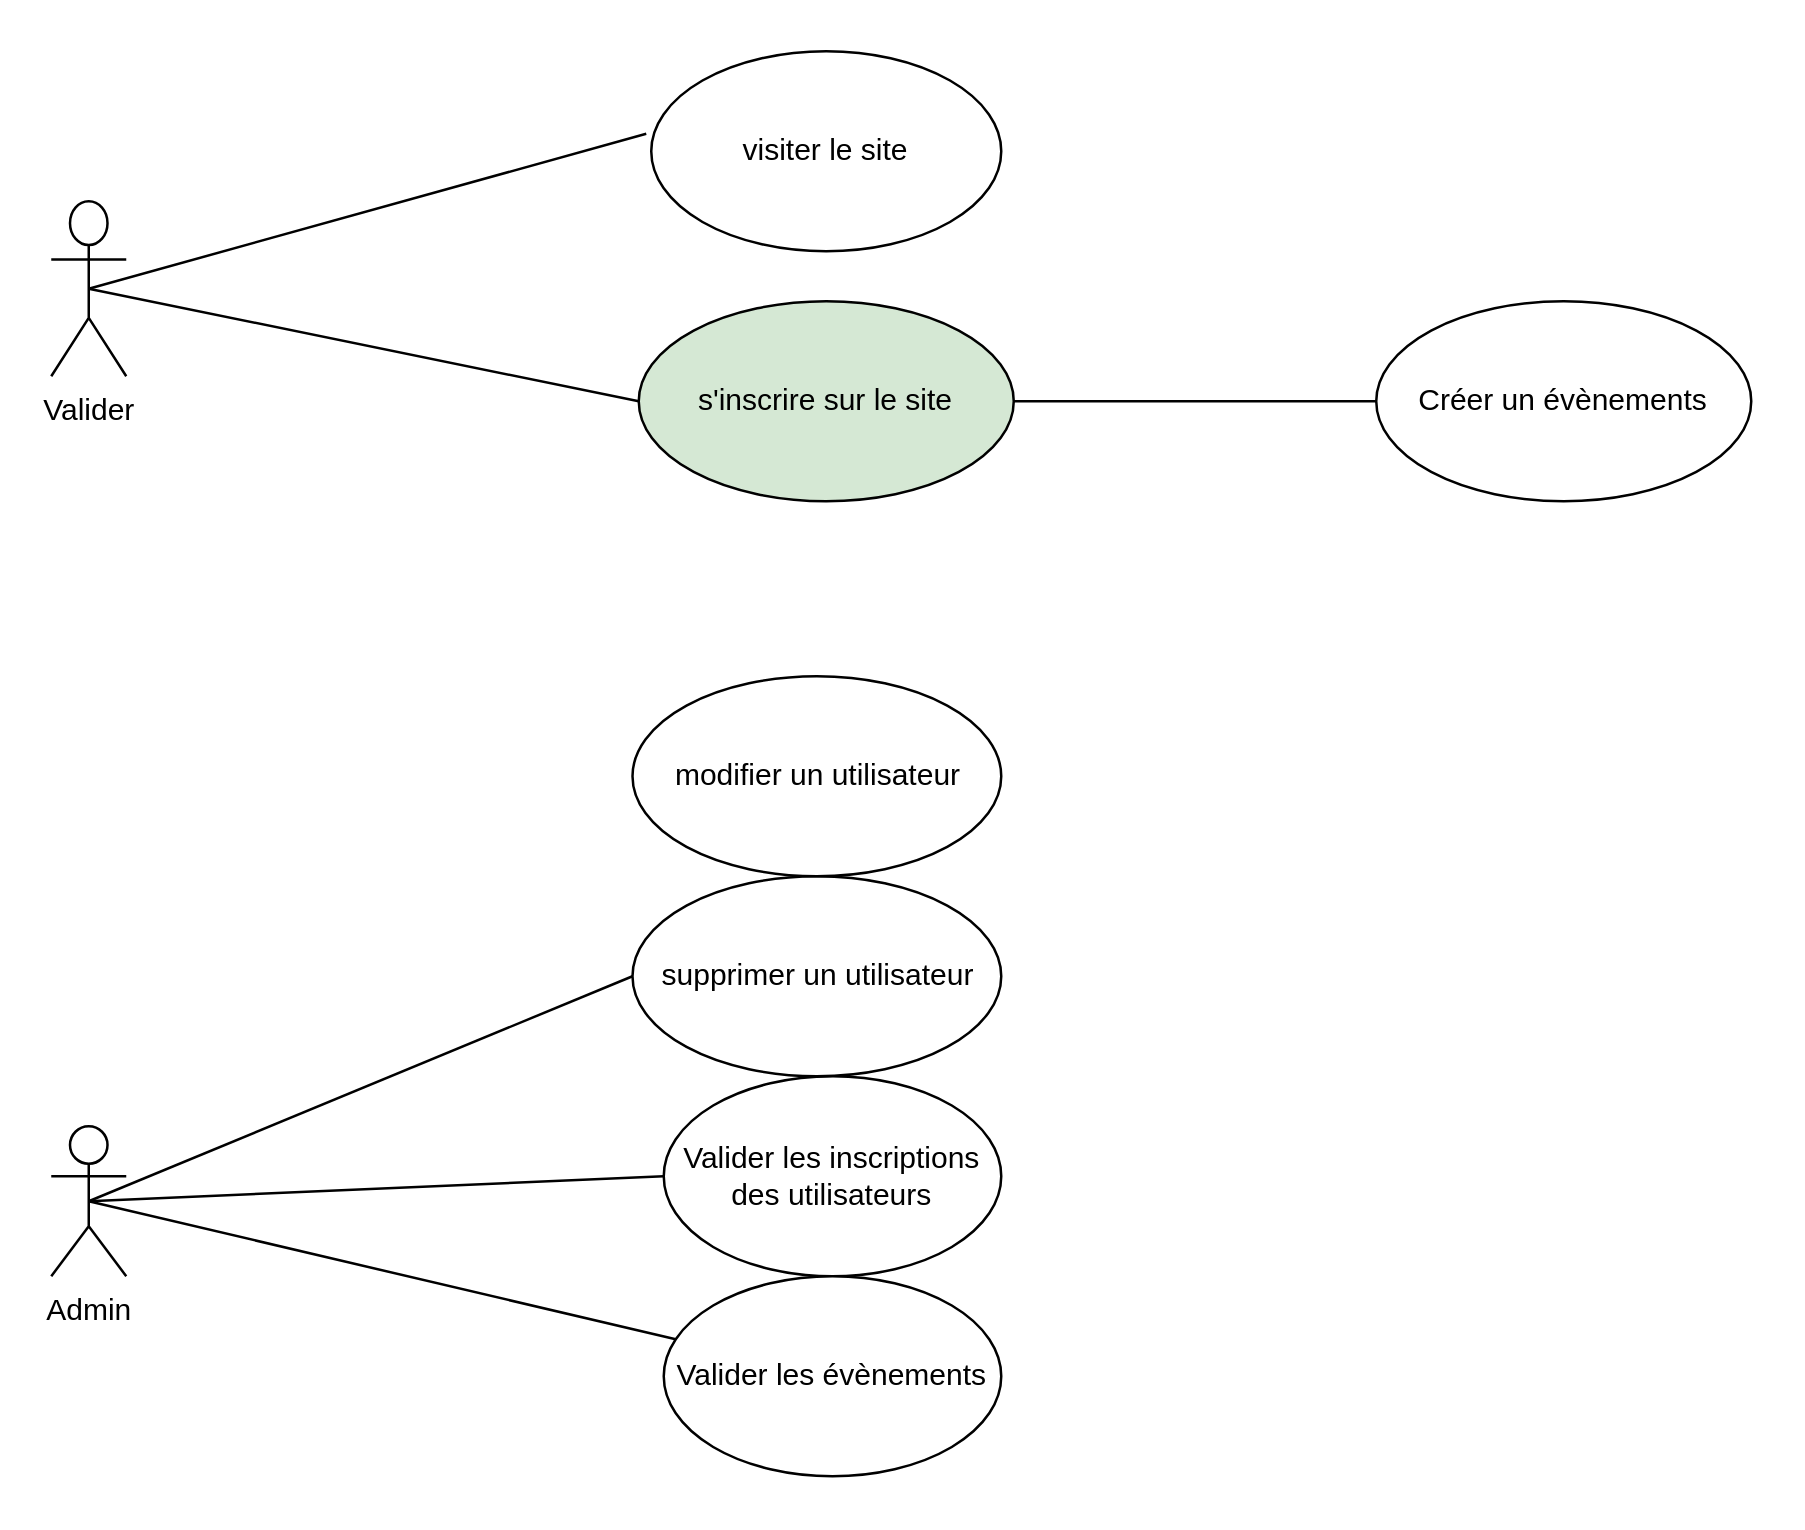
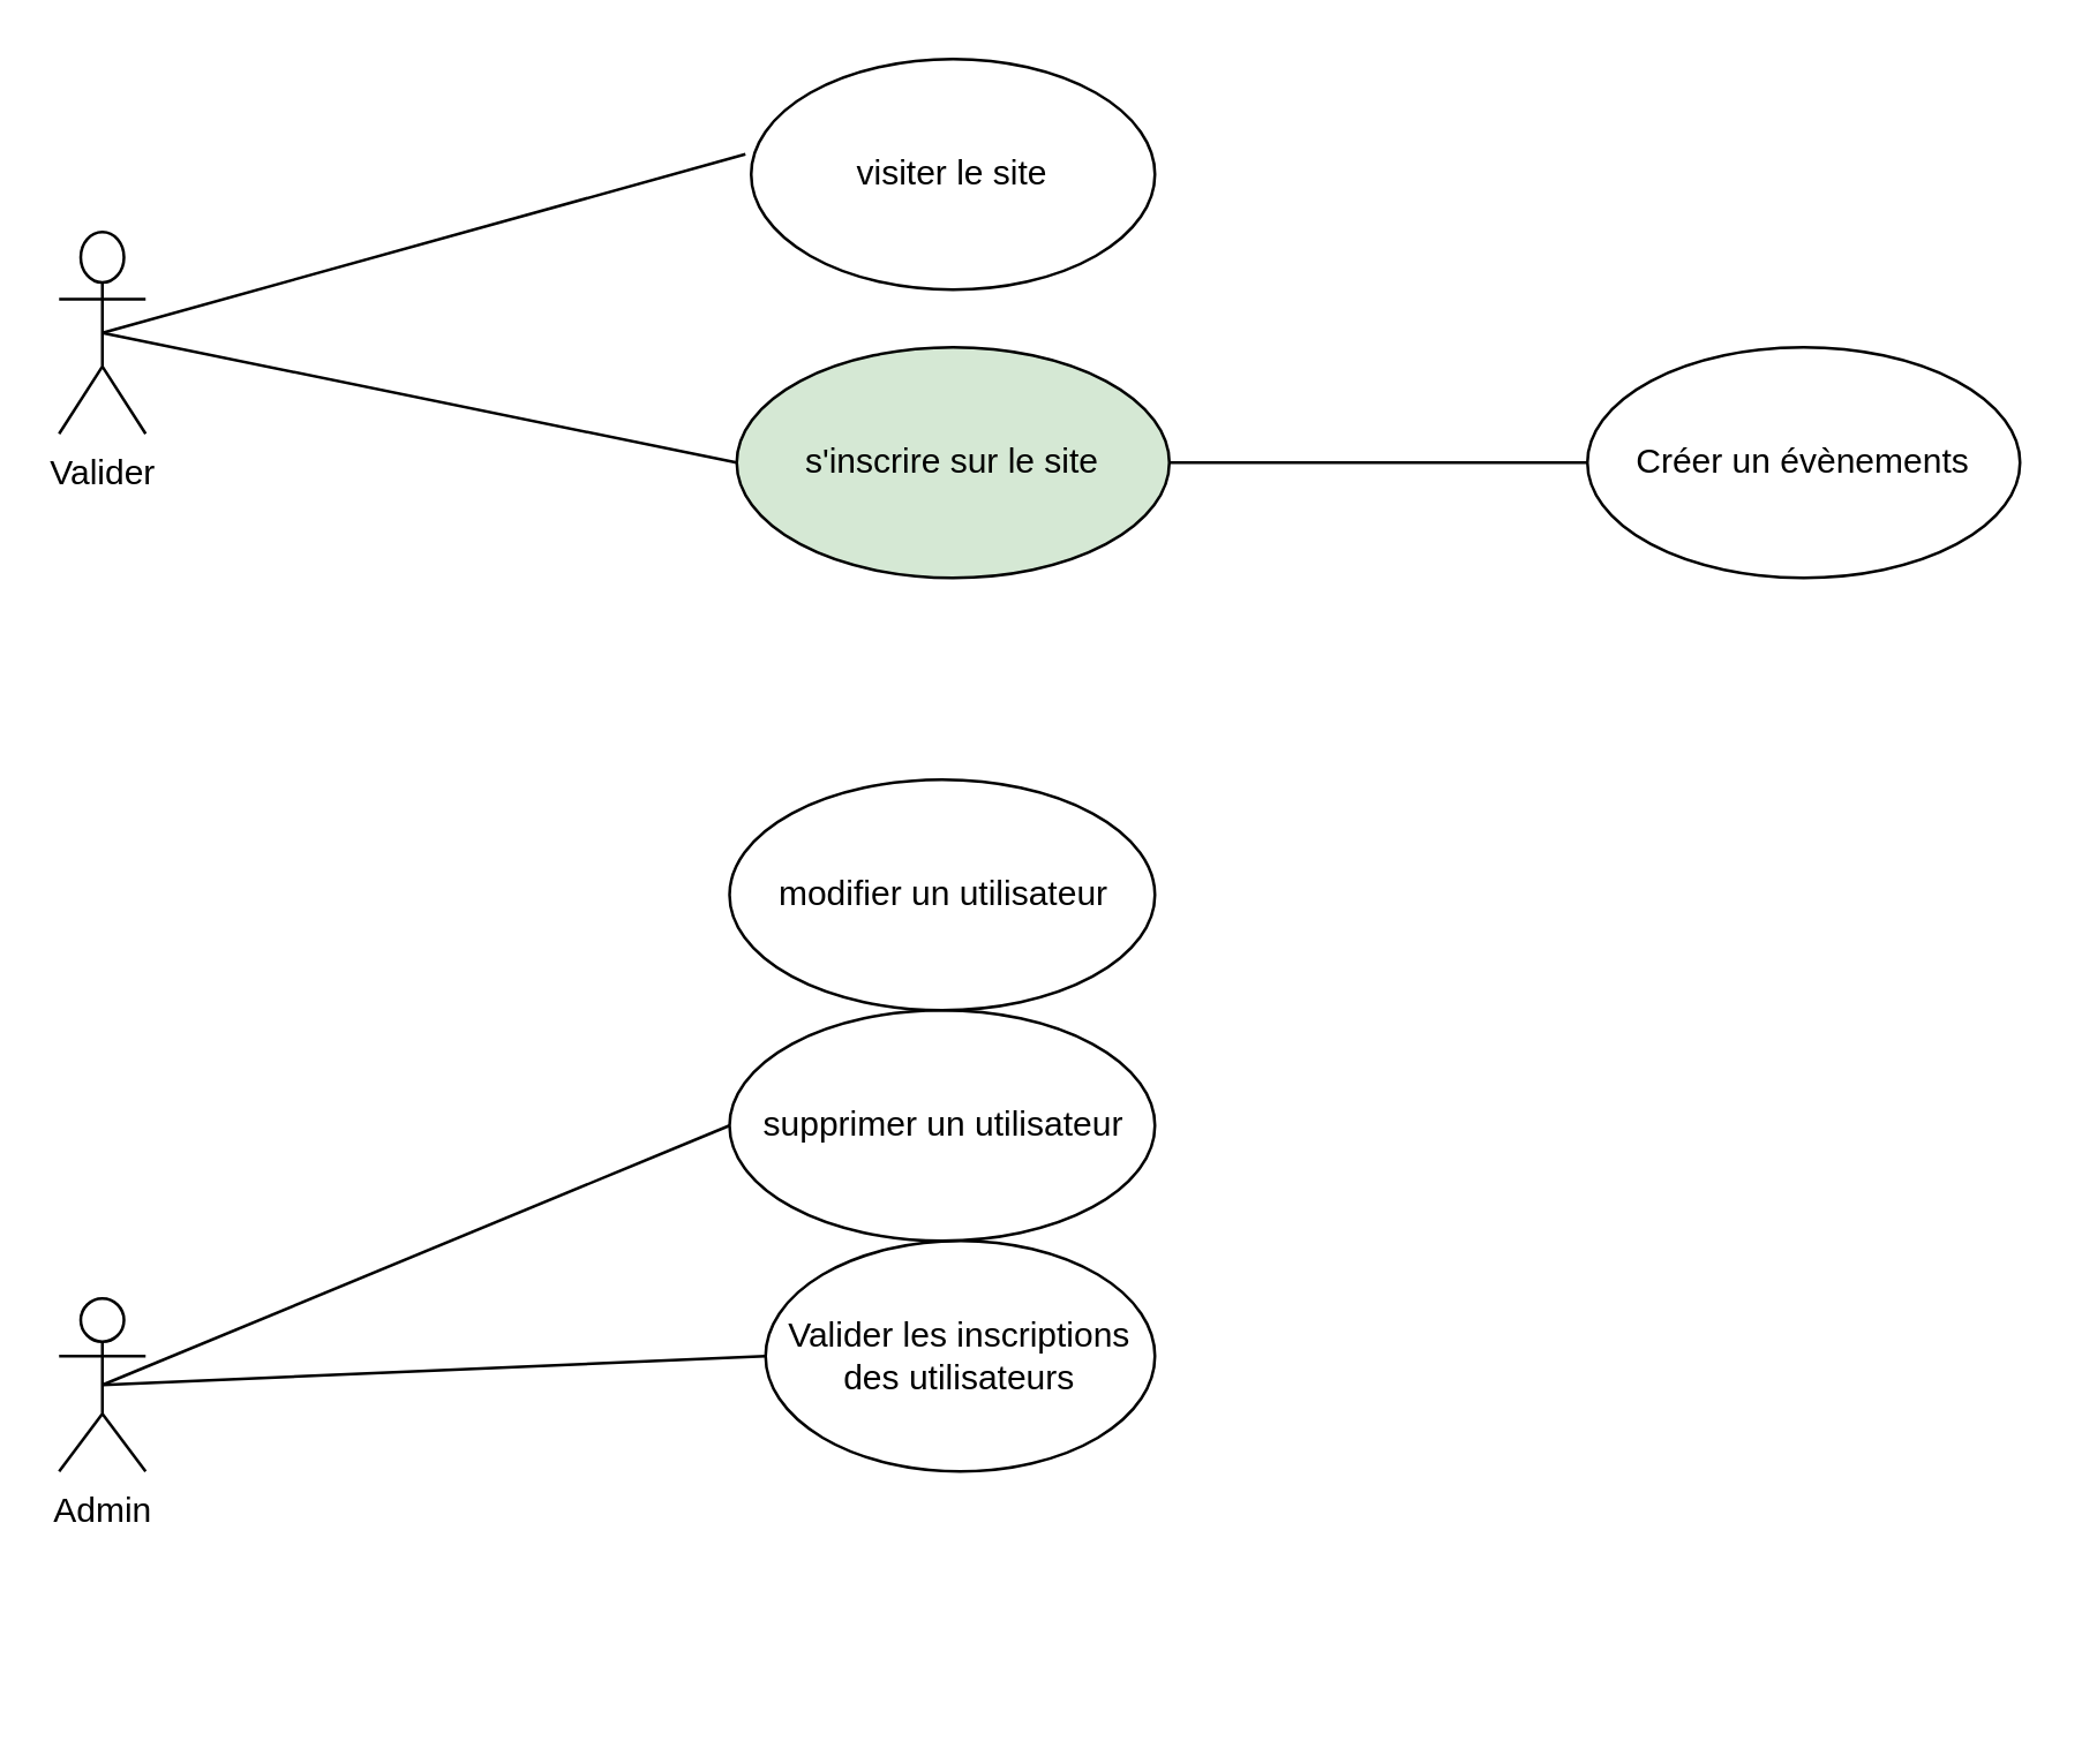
  <mxCell id="0" />
  <mxCell id="1" parent="0" />
  <mxCell id="2" value="Valider" style="shape=umlActor;verticalLabelPosition=bottom;labelBackgroundColor=#ffffff;verticalAlign=top;html=1;outlineConnect=0;" vertex="1" parent="1"><mxGeometry x="20" y="80" width="30" height="70" as="geometry" /></mxCell>
  <mxCell id="3" value="s'inscrire sur le site" style="ellipse;whiteSpace=wrap;html=1;fillColor=#d5e8d4;" vertex="1" parent="1"><mxGeometry x="255" y="120" width="150" height="80" as="geometry" /></mxCell>
  <mxCell id="4" value="visiter le site" style="ellipse;whiteSpace=wrap;html=1;" vertex="1" parent="1"><mxGeometry x="260" y="20" width="140" height="80" as="geometry" /></mxCell>
  <mxCell id="5" value="Créer un évènements" style="ellipse;whiteSpace=wrap;html=1;" vertex="1" parent="1"><mxGeometry x="550" y="120" width="150" height="80" as="geometry" /></mxCell>
  <mxCell id="6" value="" style="endArrow=none;html=1;exitX=0.5;exitY=0.5;exitDx=0;exitDy=0;exitPerimeter=0;" edge="1" parent="1" source="2"><mxGeometry width="50" height="50" relative="1" as="geometry"><mxPoint x="80" y="120" as="sourcePoint" /><mxPoint x="258" y="53" as="targetPoint" /></mxGeometry></mxCell>
  <mxCell id="7" value="" style="endArrow=none;html=1;entryX=0;entryY=0.5;entryDx=0;entryDy=0;exitX=0.5;exitY=0.5;exitDx=0;exitDy=0;exitPerimeter=0;" edge="1" parent="1" source="2" target="3"><mxGeometry width="50" height="50" relative="1" as="geometry"><mxPoint x="90" y="180" as="sourcePoint" /><mxPoint x="140" y="130" as="targetPoint" /></mxGeometry></mxCell>
  <mxCell id="8" value="" style="endArrow=none;html=1;entryX=0;entryY=0.5;entryDx=0;entryDy=0;exitX=1;exitY=0.5;exitDx=0;exitDy=0;" edge="1" parent="1" source="3" target="5"><mxGeometry width="50" height="50" relative="1" as="geometry"><mxPoint x="450" y="185" as="sourcePoint" /><mxPoint x="500" y="135" as="targetPoint" /></mxGeometry></mxCell>
  <mxCell id="9" value="Admin" style="shape=umlActor;verticalLabelPosition=bottom;labelBackgroundColor=#ffffff;verticalAlign=top;html=1;outlineConnect=0;" vertex="1" parent="1"><mxGeometry x="20" y="450" width="30" height="60" as="geometry" /></mxCell>
  <mxCell id="10" value="Valider les inscriptions des utilisateurs" style="ellipse;whiteSpace=wrap;html=1;" vertex="1" parent="1"><mxGeometry x="265" y="430" width="135" height="80" as="geometry" /></mxCell>
  <mxCell id="11" value="" style="endArrow=none;html=1;entryX=0;entryY=0.5;entryDx=0;entryDy=0;exitX=0.5;exitY=0.5;exitDx=0;exitDy=0;exitPerimeter=0;" edge="1" parent="1" source="9" target="10"><mxGeometry width="50" height="50" relative="1" as="geometry"><mxPoint x="70" y="500" as="sourcePoint" /><mxPoint x="120" y="450" as="targetPoint" /></mxGeometry></mxCell>
- <mxCell id="12" value="Valider les évènements" style="ellipse;whiteSpace=wrap;html=1;" vertex="1" parent="1"><mxGeometry x="265" y="510" width="135" height="80" as="geometry" /></mxCell>
- <mxCell id="13" value="" style="endArrow=none;html=1;exitX=0.5;exitY=0.5;exitDx=0;exitDy=0;exitPerimeter=0;" edge="1" parent="1" source="9" target="12"><mxGeometry width="50" height="50" relative="1" as="geometry"><mxPoint x="70" y="540" as="sourcePoint" /><mxPoint x="120" y="490" as="targetPoint" /></mxGeometry></mxCell>
  <mxCell id="14" value="supprimer un utilisateur" style="ellipse;whiteSpace=wrap;html=1;" vertex="1" parent="1"><mxGeometry x="252.5" y="350" width="147.5" height="80" as="geometry" /></mxCell>
  <mxCell id="15" value="modifier un utilisateur" style="ellipse;whiteSpace=wrap;html=1;" vertex="1" parent="1"><mxGeometry x="252.5" y="270" width="147.5" height="80" as="geometry" /></mxCell>
  <mxCell id="16" value="" style="endArrow=none;html=1;entryX=0;entryY=0.5;entryDx=0;entryDy=0;exitX=0.5;exitY=0.5;exitDx=0;exitDy=0;exitPerimeter=0;" edge="1" parent="1" source="9" target="14"><mxGeometry width="50" height="50" relative="1" as="geometry"><mxPoint x="80" y="450" as="sourcePoint" /><mxPoint x="130" y="400" as="targetPoint" /></mxGeometry></mxCell>
